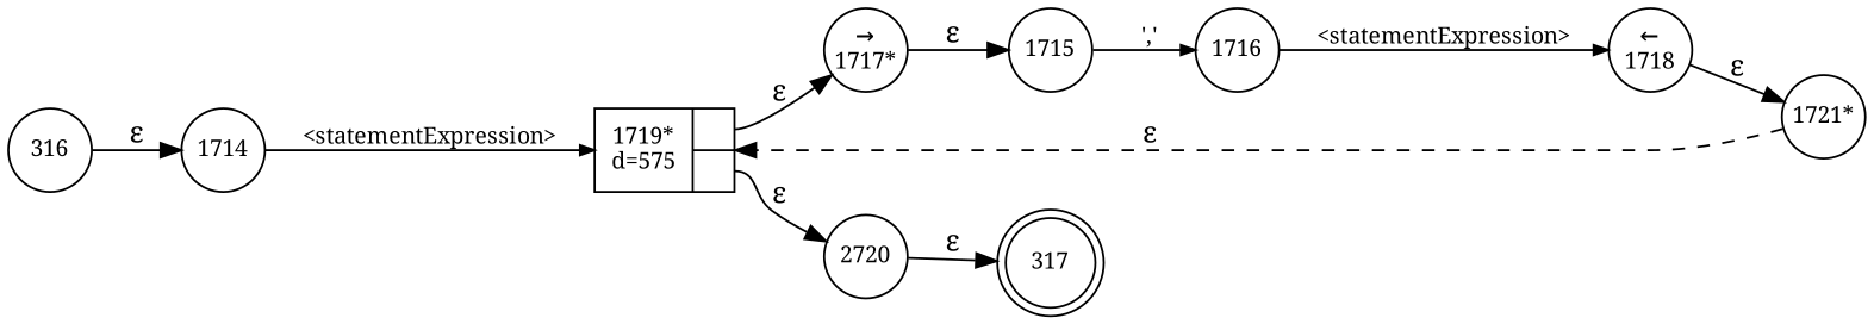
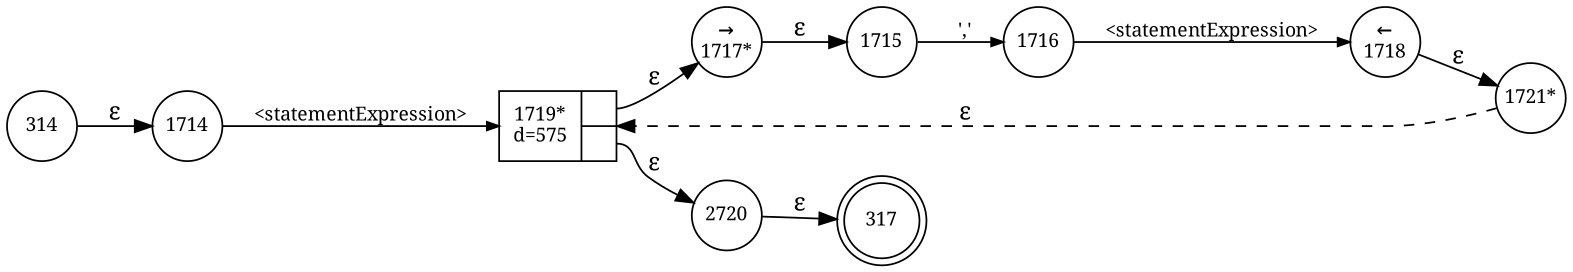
  digraph {
    fontname="Noto Serif"
    rankdir=LR
    node [fixedsize=true fontname="Noto Serif" fontsize=11 shape=circle peripheries=1]
    edge [fontname="Noto Serif"]
    n1 [label=317 shape=doublecircle width=.6 peripheries=""]
    n2 [label=1714 width=.55]
    n3 [fixedsize=false label="{1719*\nd=575|{<p0>|<p1>}}" shape=record]
    n4 [label="&rarr;\n1717*" width=.55]
    n5 [label=2720 width=.55]
    n6 [label=1715 width=.55]
    n7 [label=1716 width=.55]
    n8 [label="&larr;\n1718" width=.55]
    n9 [label="1721*" width=.55]
-   n10 [label=316 width=.55]
+   n10 [label=314 width=.55]
    n2 -> n3 [arrowhead=normal arrowsize=.7 fontsize=11 label="<statementExpression>"]
    n3 -> n4 [label="&epsilon;" tailport=p0]
    n3 -> n5 [label="&epsilon;" tailport=p1]
    n4 -> n6 [label="&epsilon;"]
    n5 -> n1 [label="&epsilon;"]
    n6 -> n7 [arrowhead=normal arrowsize=.7 fontsize=11 label="','"]
    n7 -> n8 [arrowhead=normal arrowsize=.7 fontsize=11 label="<statementExpression>"]
    n8 -> n9 [label="&epsilon;"]
    n9 -> n3 [label="&epsilon;" style=dashed]
    n10 -> n2 [label="&epsilon;"]
  }
